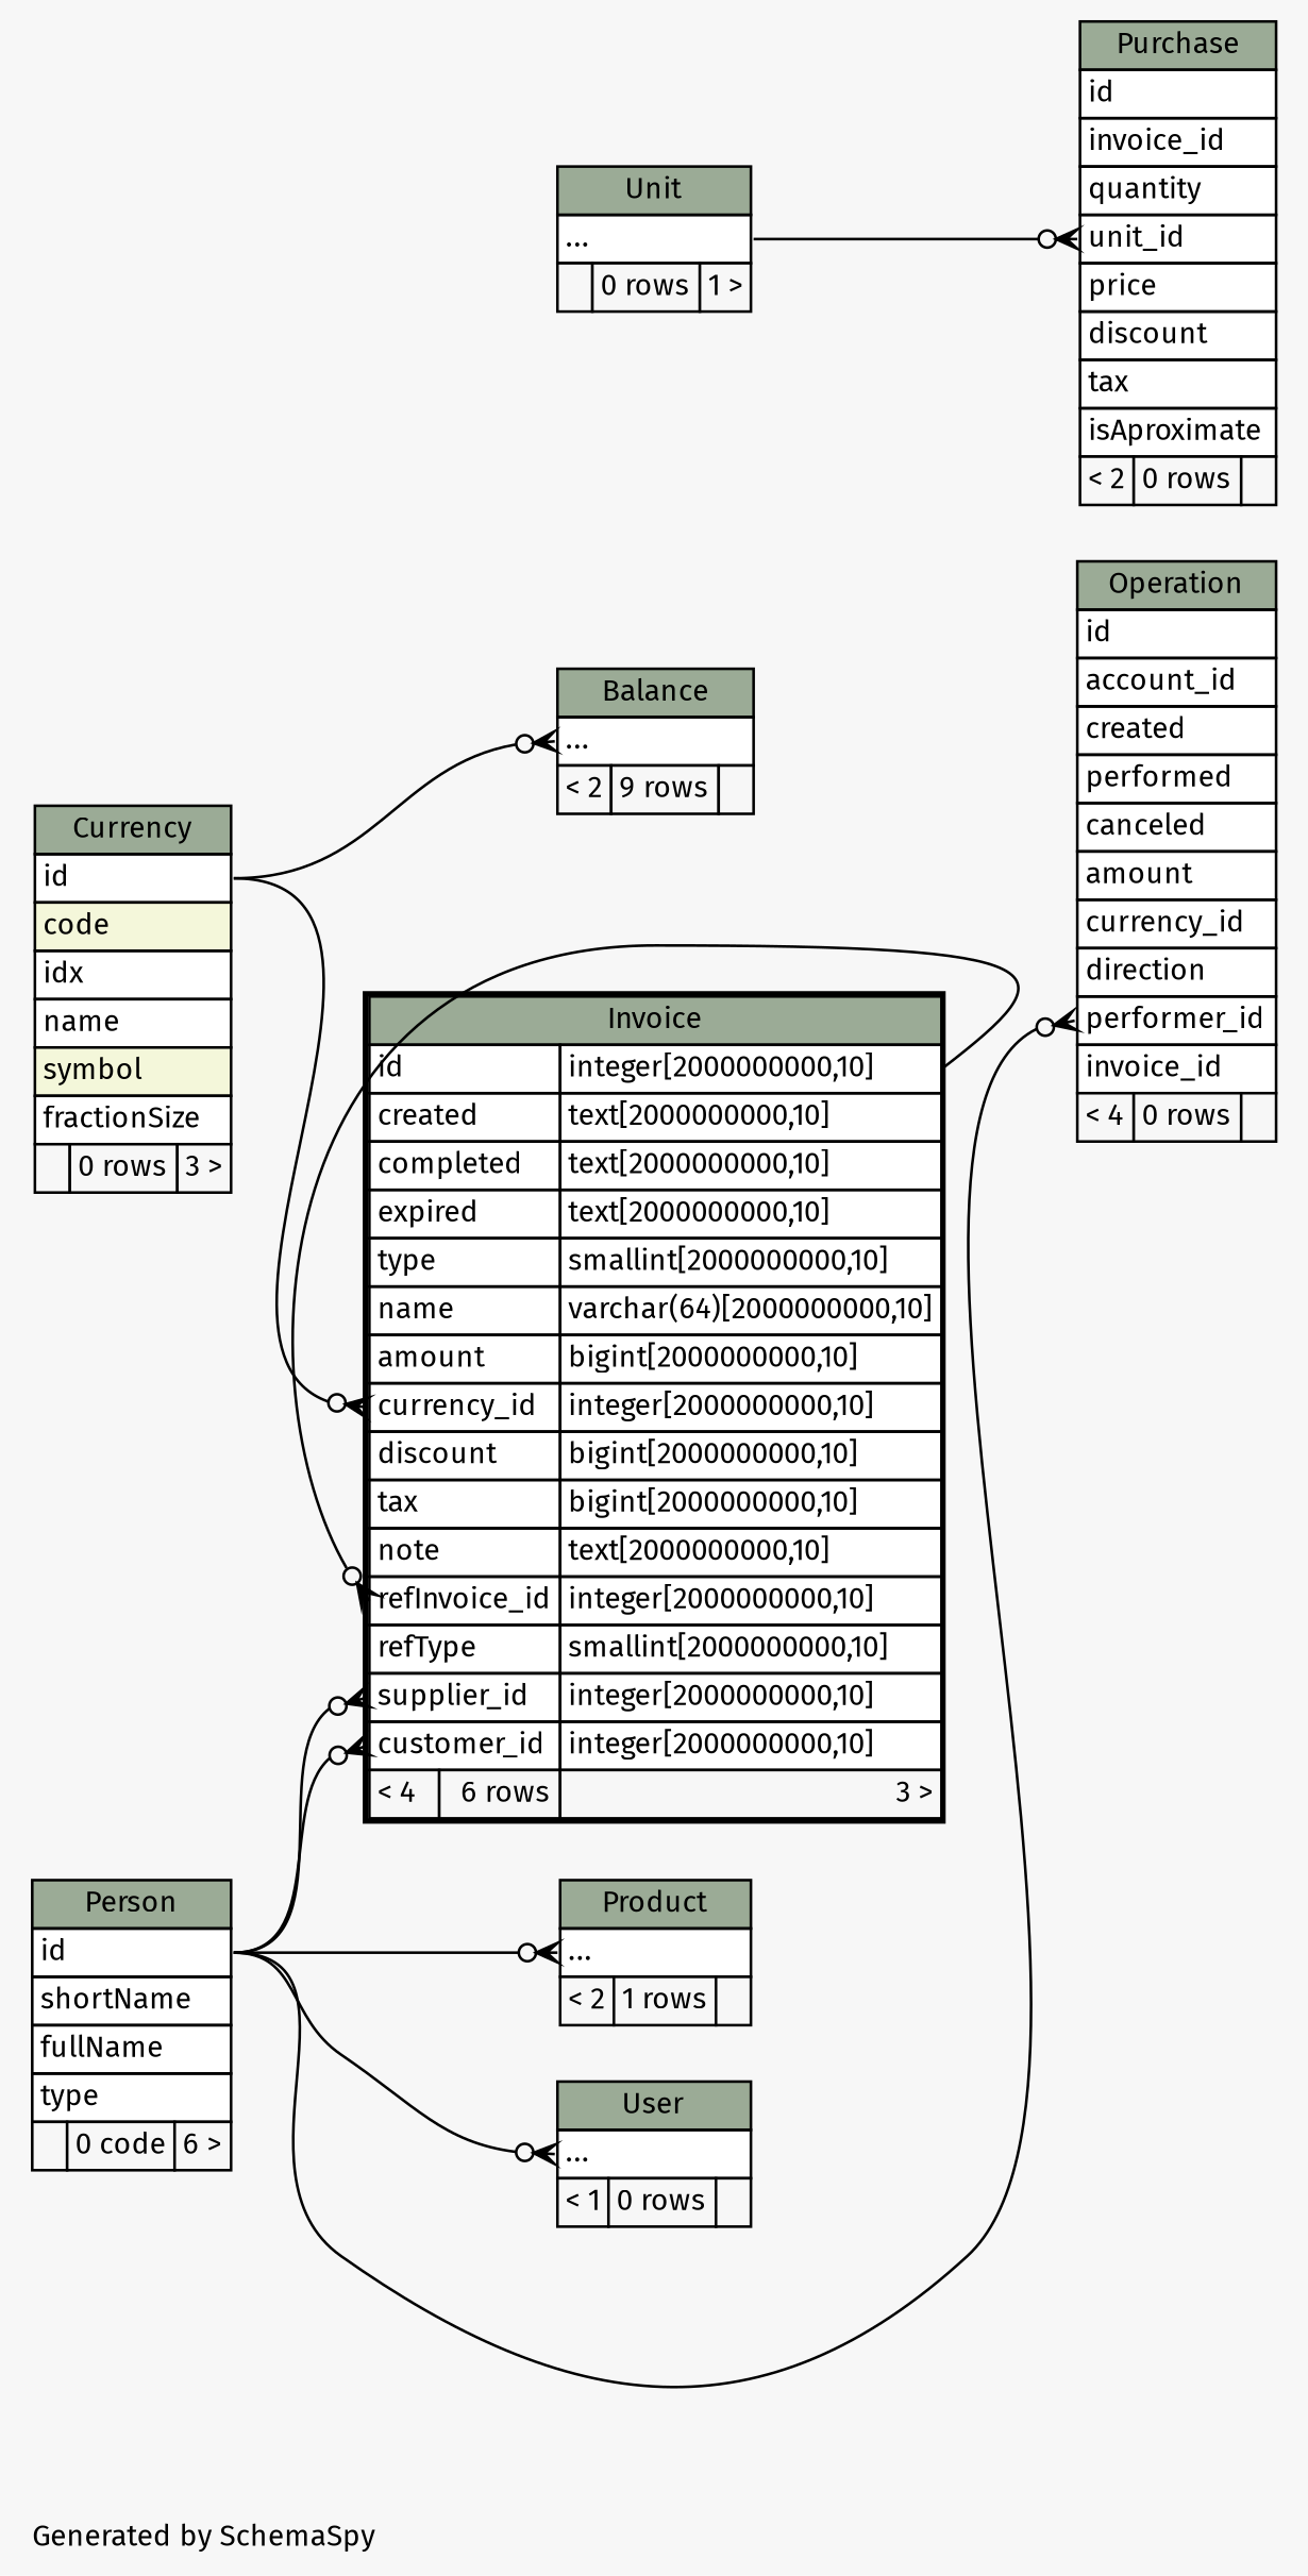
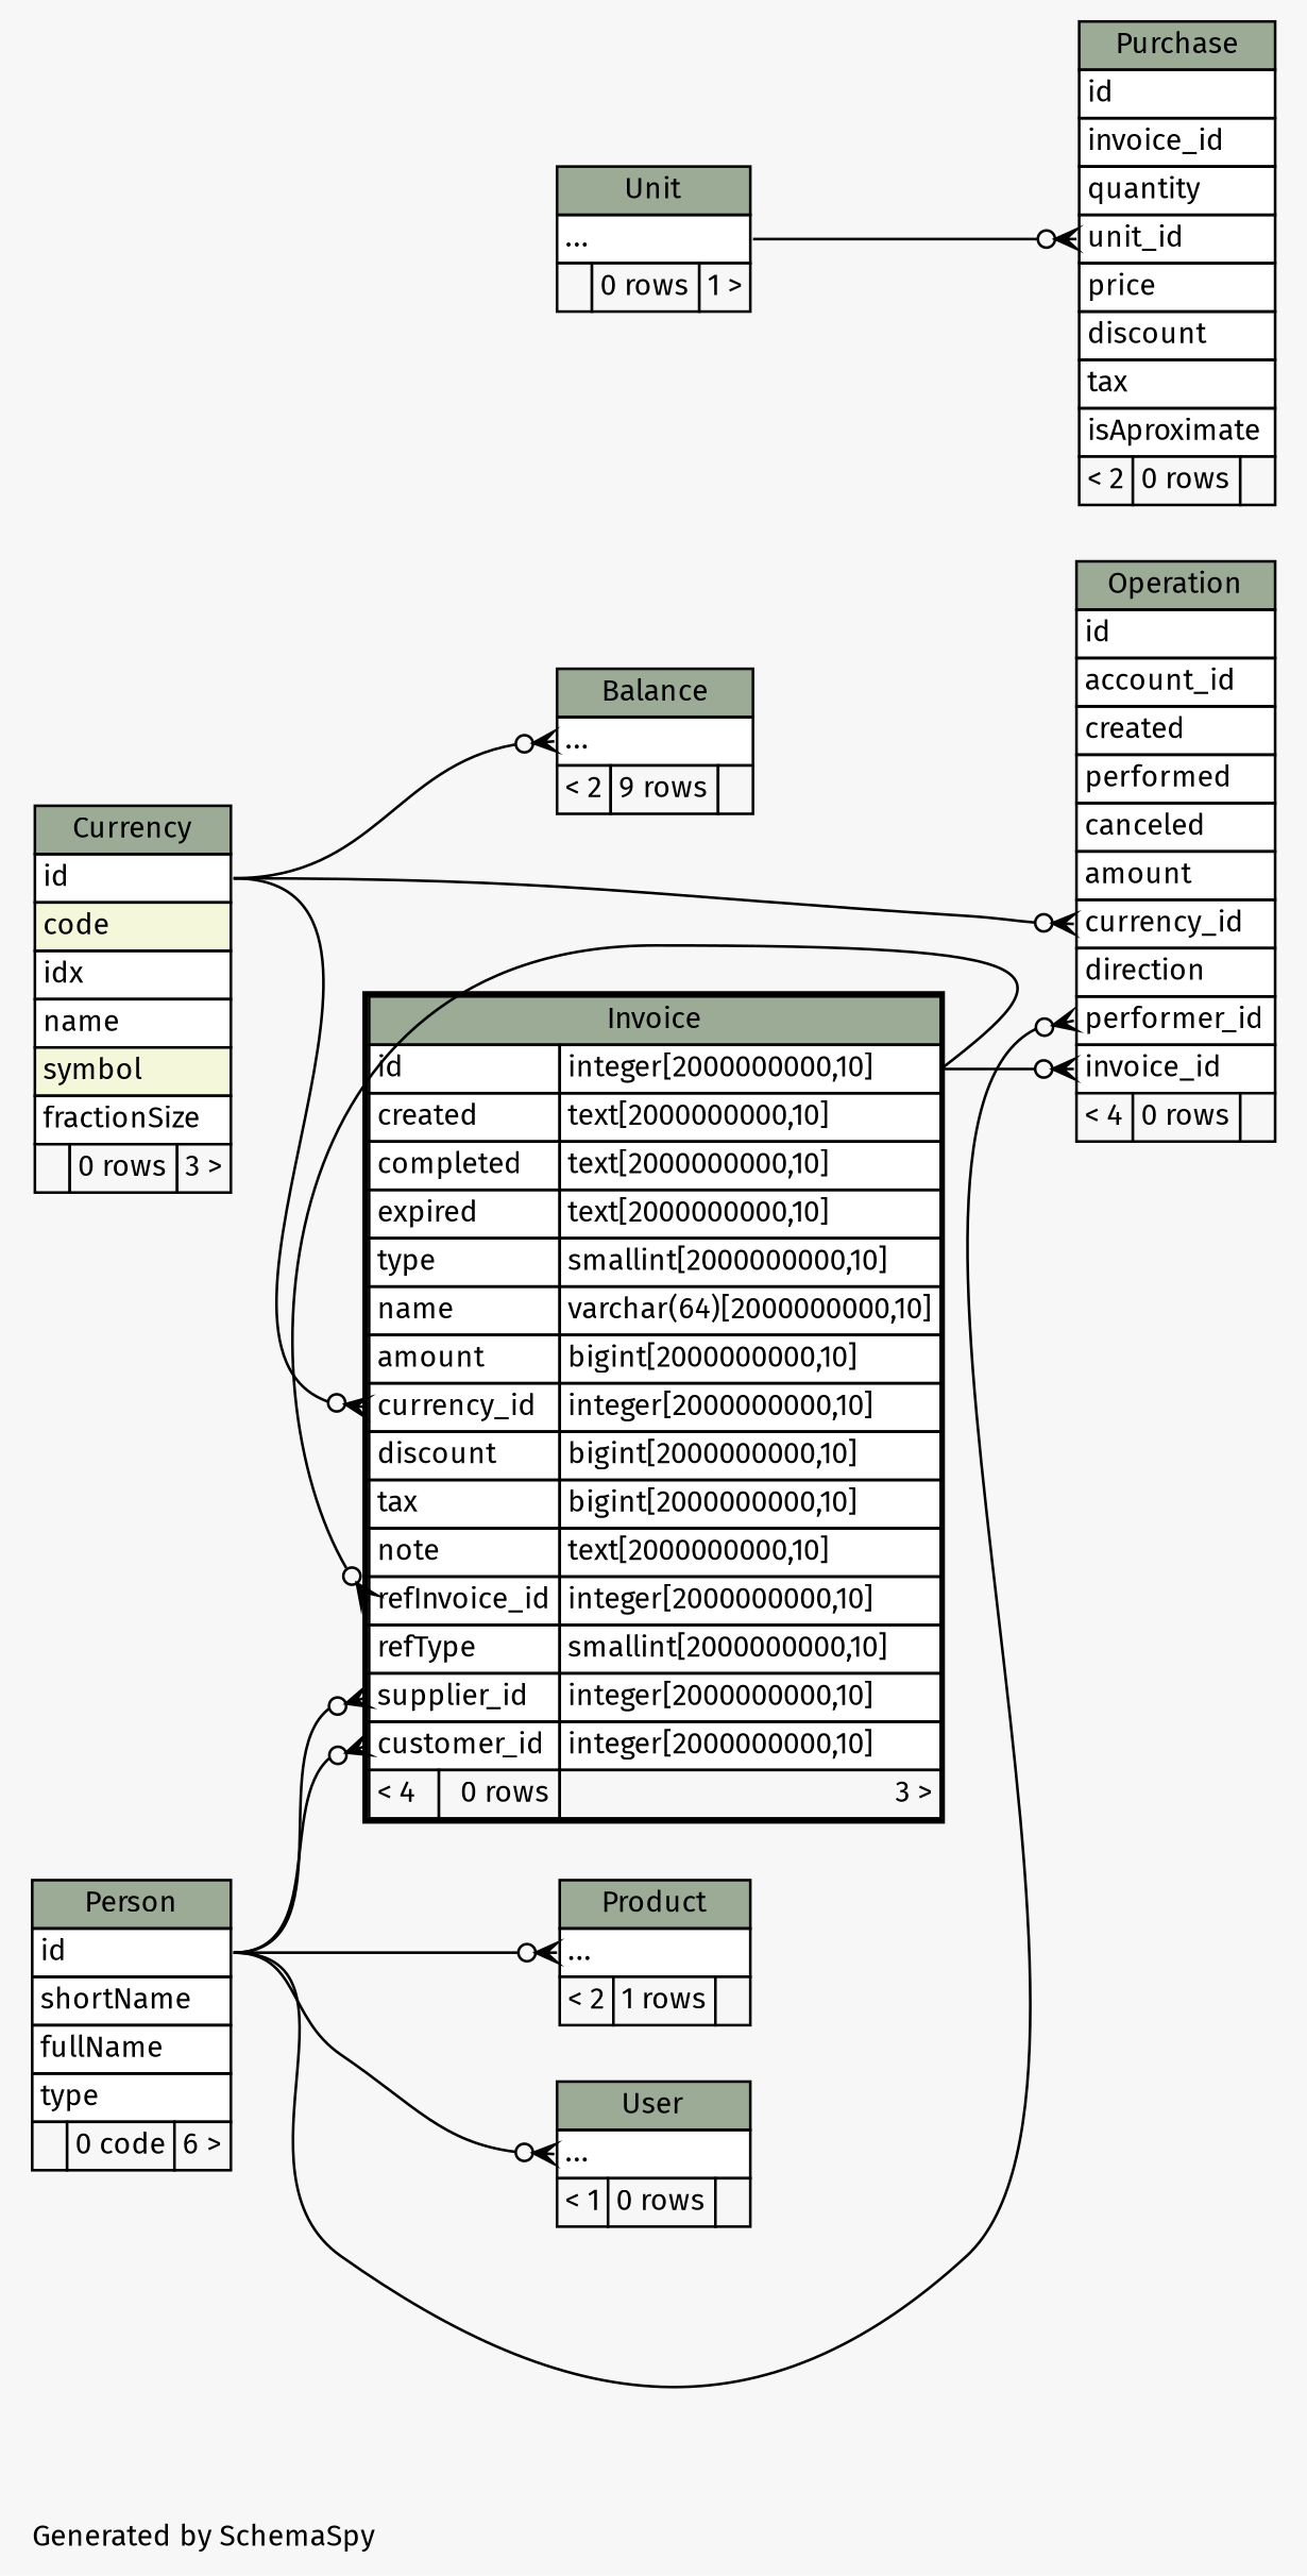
  digraph {
    bgcolor="#f7f7f7"
    fontname="Fira Sans"
    fontsize=11
    label="\nGenerated by SchemaSpy"
    labeljust=l
    nodesep=0.18
    rankdir=RL
    ranksep=0.46
    node [fontname="Fira Sans" fontsize=11 shape=plaintext]
    edge [arrowhead=none arrowsize=0.8 arrowtail=crowodot dir=back fontname="Fira Sans" headport="id:e" tailport="elipses:w"]
    n1 [label=<     <TABLE BORDER="0" CELLBORDER="1" CELLSPACING="0" BGCOLOR="#ffffff">       <TR><TD COLSPAN="3" BGCOLOR="#9bab96" ALIGN="CENTER">Person</TD></TR>       <TR><TD PORT="id" COLSPAN="3" ALIGN="LEFT">id</TD></TR>       <TR><TD PORT="shortName" COLSPAN="3" ALIGN="LEFT">shortName</TD></TR>       <TR><TD PORT="fullName" COLSPAN="3" ALIGN="LEFT">fullName</TD></TR>       <TR><TD PORT="type" COLSPAN="3" ALIGN="LEFT">type</TD></TR>       <TR><TD ALIGN="LEFT" BGCOLOR="#f7f7f7">  </TD><TD ALIGN="RIGHT" BGCOLOR="#f7f7f7">0 code</TD><TD ALIGN="RIGHT" BGCOLOR="#f7f7f7">6 &gt;</TD></TR>     </TABLE>>]
    n2 [label=<     <TABLE BORDER="0" CELLBORDER="1" CELLSPACING="0" BGCOLOR="#ffffff">       <TR><TD COLSPAN="3" BGCOLOR="#9bab96" ALIGN="CENTER">Balance</TD></TR>       <TR><TD PORT="elipses" COLSPAN="3" ALIGN="LEFT">...</TD></TR>       <TR><TD ALIGN="LEFT" BGCOLOR="#f7f7f7">&lt; 2</TD><TD ALIGN="RIGHT" BGCOLOR="#f7f7f7">9 rows</TD><TD ALIGN="RIGHT" BGCOLOR="#f7f7f7">  </TD></TR>     </TABLE>>]
    n3 [label=<     <TABLE BORDER="0" CELLBORDER="1" CELLSPACING="0" BGCOLOR="#ffffff">       <TR><TD COLSPAN="3" BGCOLOR="#9bab96" ALIGN="CENTER">Currency</TD></TR>       <TR><TD PORT="id" COLSPAN="3" ALIGN="LEFT">id</TD></TR>       <TR><TD PORT="code" COLSPAN="3" BGCOLOR="#f4f7da" ALIGN="LEFT">code</TD></TR>       <TR><TD PORT="idx" COLSPAN="3" ALIGN="LEFT">idx</TD></TR>       <TR><TD PORT="name" COLSPAN="3" ALIGN="LEFT">name</TD></TR>       <TR><TD PORT="symbol" COLSPAN="3" BGCOLOR="#f4f7da" ALIGN="LEFT">symbol</TD></TR>       <TR><TD PORT="fractionSize" COLSPAN="3" ALIGN="LEFT">fractionSize</TD></TR>       <TR><TD ALIGN="LEFT" BGCOLOR="#f7f7f7">  </TD><TD ALIGN="RIGHT" BGCOLOR="#f7f7f7">0 rows</TD><TD ALIGN="RIGHT" BGCOLOR="#f7f7f7">3 &gt;</TD></TR>     </TABLE>>]
-   n4 [label=<     <TABLE BORDER="2" CELLBORDER="1" CELLSPACING="0" BGCOLOR="#ffffff">       <TR><TD COLSPAN="3" BGCOLOR="#9bab96" ALIGN="CENTER">Invoice</TD></TR>       <TR><TD PORT="id" COLSPAN="2" ALIGN="LEFT">id</TD><TD PORT="id.type" ALIGN="LEFT">integer[2000000000,10]</TD></TR>       <TR><TD PORT="created" COLSPAN="2" ALIGN="LEFT">created</TD><TD PORT="created.type" ALIGN="LEFT">text[2000000000,10]</TD></TR>       <TR><TD PORT="completed" COLSPAN="2" ALIGN="LEFT">completed</TD><TD PORT="completed.type" ALIGN="LEFT">text[2000000000,10]</TD></TR>       <TR><TD PORT="expired" COLSPAN="2" ALIGN="LEFT">expired</TD><TD PORT="expired.type" ALIGN="LEFT">text[2000000000,10]</TD></TR>       <TR><TD PORT="type" COLSPAN="2" ALIGN="LEFT">type</TD><TD PORT="type.type" ALIGN="LEFT">smallint[2000000000,10]</TD></TR>       <TR><TD PORT="name" COLSPAN="2" ALIGN="LEFT">name</TD><TD PORT="name.type" ALIGN="LEFT">varchar(64)[2000000000,10]</TD></TR>       <TR><TD PORT="amount" COLSPAN="2" ALIGN="LEFT">amount</TD><TD PORT="amount.type" ALIGN="LEFT">bigint[2000000000,10]</TD></TR>       <TR><TD PORT="currency_id" COLSPAN="2" ALIGN="LEFT">currency_id</TD><TD PORT="currency_id.type" ALIGN="LEFT">integer[2000000000,10]</TD></TR>       <TR><TD PORT="discount" COLSPAN="2" ALIGN="LEFT">discount</TD><TD PORT="discount.type" ALIGN="LEFT">bigint[2000000000,10]</TD></TR>       <TR><TD PORT="tax" COLSPAN="2" ALIGN="LEFT">tax</TD><TD PORT="tax.type" ALIGN="LEFT">bigint[2000000000,10]</TD></TR>       <TR><TD PORT="note" COLSPAN="2" ALIGN="LEFT">note</TD><TD PORT="note.type" ALIGN="LEFT">text[2000000000,10]</TD></TR>       <TR><TD PORT="refInvoice_id" COLSPAN="2" ALIGN="LEFT">refInvoice_id</TD><TD PORT="refInvoice_id.type" ALIGN="LEFT">integer[2000000000,10]</TD></TR>       <TR><TD PORT="refType" COLSPAN="2" ALIGN="LEFT">refType</TD><TD PORT="refType.type" ALIGN="LEFT">smallint[2000000000,10]</TD></TR>       <TR><TD PORT="supplier_id" COLSPAN="2" ALIGN="LEFT">supplier_id</TD><TD PORT="supplier_id.type" ALIGN="LEFT">integer[2000000000,10]</TD></TR>       <TR><TD PORT="customer_id" COLSPAN="2" ALIGN="LEFT">customer_id</TD><TD PORT="customer_id.type" ALIGN="LEFT">integer[2000000000,10]</TD></TR>       <TR><TD ALIGN="LEFT" BGCOLOR="#f7f7f7">&lt; 4</TD><TD ALIGN="RIGHT" BGCOLOR="#f7f7f7">6 rows</TD><TD ALIGN="RIGHT" BGCOLOR="#f7f7f7">3 &gt;</TD></TR>     </TABLE>>]
+   n4 [label=<     <TABLE BORDER="2" CELLBORDER="1" CELLSPACING="0" BGCOLOR="#ffffff">       <TR><TD COLSPAN="3" BGCOLOR="#9bab96" ALIGN="CENTER">Invoice</TD></TR>       <TR><TD PORT="id" COLSPAN="2" ALIGN="LEFT">id</TD><TD PORT="id.type" ALIGN="LEFT">integer[2000000000,10]</TD></TR>       <TR><TD PORT="created" COLSPAN="2" ALIGN="LEFT">created</TD><TD PORT="created.type" ALIGN="LEFT">text[2000000000,10]</TD></TR>       <TR><TD PORT="completed" COLSPAN="2" ALIGN="LEFT">completed</TD><TD PORT="completed.type" ALIGN="LEFT">text[2000000000,10]</TD></TR>       <TR><TD PORT="expired" COLSPAN="2" ALIGN="LEFT">expired</TD><TD PORT="expired.type" ALIGN="LEFT">text[2000000000,10]</TD></TR>       <TR><TD PORT="type" COLSPAN="2" ALIGN="LEFT">type</TD><TD PORT="type.type" ALIGN="LEFT">smallint[2000000000,10]</TD></TR>       <TR><TD PORT="name" COLSPAN="2" ALIGN="LEFT">name</TD><TD PORT="name.type" ALIGN="LEFT">varchar(64)[2000000000,10]</TD></TR>       <TR><TD PORT="amount" COLSPAN="2" ALIGN="LEFT">amount</TD><TD PORT="amount.type" ALIGN="LEFT">bigint[2000000000,10]</TD></TR>       <TR><TD PORT="currency_id" COLSPAN="2" ALIGN="LEFT">currency_id</TD><TD PORT="currency_id.type" ALIGN="LEFT">integer[2000000000,10]</TD></TR>       <TR><TD PORT="discount" COLSPAN="2" ALIGN="LEFT">discount</TD><TD PORT="discount.type" ALIGN="LEFT">bigint[2000000000,10]</TD></TR>       <TR><TD PORT="tax" COLSPAN="2" ALIGN="LEFT">tax</TD><TD PORT="tax.type" ALIGN="LEFT">bigint[2000000000,10]</TD></TR>       <TR><TD PORT="note" COLSPAN="2" ALIGN="LEFT">note</TD><TD PORT="note.type" ALIGN="LEFT">text[2000000000,10]</TD></TR>       <TR><TD PORT="refInvoice_id" COLSPAN="2" ALIGN="LEFT">refInvoice_id</TD><TD PORT="refInvoice_id.type" ALIGN="LEFT">integer[2000000000,10]</TD></TR>       <TR><TD PORT="refType" COLSPAN="2" ALIGN="LEFT">refType</TD><TD PORT="refType.type" ALIGN="LEFT">smallint[2000000000,10]</TD></TR>       <TR><TD PORT="supplier_id" COLSPAN="2" ALIGN="LEFT">supplier_id</TD><TD PORT="supplier_id.type" ALIGN="LEFT">integer[2000000000,10]</TD></TR>       <TR><TD PORT="customer_id" COLSPAN="2" ALIGN="LEFT">customer_id</TD><TD PORT="customer_id.type" ALIGN="LEFT">integer[2000000000,10]</TD></TR>       <TR><TD ALIGN="LEFT" BGCOLOR="#f7f7f7">&lt; 4</TD><TD ALIGN="RIGHT" BGCOLOR="#f7f7f7">0 rows</TD><TD ALIGN="RIGHT" BGCOLOR="#f7f7f7">3 &gt;</TD></TR>     </TABLE>>]
    n5 [label=<     <TABLE BORDER="0" CELLBORDER="1" CELLSPACING="0" BGCOLOR="#ffffff">       <TR><TD COLSPAN="3" BGCOLOR="#9bab96" ALIGN="CENTER">Operation</TD></TR>       <TR><TD PORT="id" COLSPAN="3" ALIGN="LEFT">id</TD></TR>       <TR><TD PORT="account_id" COLSPAN="3" ALIGN="LEFT">account_id</TD></TR>       <TR><TD PORT="created" COLSPAN="3" ALIGN="LEFT">created</TD></TR>       <TR><TD PORT="performed" COLSPAN="3" ALIGN="LEFT">performed</TD></TR>       <TR><TD PORT="canceled" COLSPAN="3" ALIGN="LEFT">canceled</TD></TR>       <TR><TD PORT="amount" COLSPAN="3" ALIGN="LEFT">amount</TD></TR>       <TR><TD PORT="currency_id" COLSPAN="3" ALIGN="LEFT">currency_id</TD></TR>       <TR><TD PORT="direction" COLSPAN="3" ALIGN="LEFT">direction</TD></TR>       <TR><TD PORT="performer_id" COLSPAN="3" ALIGN="LEFT">performer_id</TD></TR>       <TR><TD PORT="invoice_id" COLSPAN="3" ALIGN="LEFT">invoice_id</TD></TR>       <TR><TD ALIGN="LEFT" BGCOLOR="#f7f7f7">&lt; 4</TD><TD ALIGN="RIGHT" BGCOLOR="#f7f7f7">0 rows</TD><TD ALIGN="RIGHT" BGCOLOR="#f7f7f7">  </TD></TR>     </TABLE>>]
    n6 [label=<     <TABLE BORDER="0" CELLBORDER="1" CELLSPACING="0" BGCOLOR="#ffffff">       <TR><TD COLSPAN="3" BGCOLOR="#9bab96" ALIGN="CENTER">Product</TD></TR>       <TR><TD PORT="elipses" COLSPAN="3" ALIGN="LEFT">...</TD></TR>       <TR><TD ALIGN="LEFT" BGCOLOR="#f7f7f7">&lt; 2</TD><TD ALIGN="RIGHT" BGCOLOR="#f7f7f7">1 rows</TD><TD ALIGN="RIGHT" BGCOLOR="#f7f7f7">  </TD></TR>     </TABLE>>]
    n7 [label=<     <TABLE BORDER="0" CELLBORDER="1" CELLSPACING="0" BGCOLOR="#ffffff">       <TR><TD COLSPAN="3" BGCOLOR="#9bab96" ALIGN="CENTER">Purchase</TD></TR>       <TR><TD PORT="id" COLSPAN="3" ALIGN="LEFT">id</TD></TR>       <TR><TD PORT="invoice_id" COLSPAN="3" ALIGN="LEFT">invoice_id</TD></TR>       <TR><TD PORT="quantity" COLSPAN="3" ALIGN="LEFT">quantity</TD></TR>       <TR><TD PORT="unit_id" COLSPAN="3" ALIGN="LEFT">unit_id</TD></TR>       <TR><TD PORT="price" COLSPAN="3" ALIGN="LEFT">price</TD></TR>       <TR><TD PORT="discount" COLSPAN="3" ALIGN="LEFT">discount</TD></TR>       <TR><TD PORT="tax" COLSPAN="3" ALIGN="LEFT">tax</TD></TR>       <TR><TD PORT="isAproximate" COLSPAN="3" ALIGN="LEFT">isAproximate</TD></TR>       <TR><TD ALIGN="LEFT" BGCOLOR="#f7f7f7">&lt; 2</TD><TD ALIGN="RIGHT" BGCOLOR="#f7f7f7">0 rows</TD><TD ALIGN="RIGHT" BGCOLOR="#f7f7f7">  </TD></TR>     </TABLE>>]
    n8 [label=<     <TABLE BORDER="0" CELLBORDER="1" CELLSPACING="0" BGCOLOR="#ffffff">       <TR><TD COLSPAN="3" BGCOLOR="#9bab96" ALIGN="CENTER">Unit</TD></TR>       <TR><TD PORT="elipses" COLSPAN="3" ALIGN="LEFT">...</TD></TR>       <TR><TD ALIGN="LEFT" BGCOLOR="#f7f7f7">  </TD><TD ALIGN="RIGHT" BGCOLOR="#f7f7f7">0 rows</TD><TD ALIGN="RIGHT" BGCOLOR="#f7f7f7">1 &gt;</TD></TR>     </TABLE>>]
    n9 [label=<     <TABLE BORDER="0" CELLBORDER="1" CELLSPACING="0" BGCOLOR="#ffffff">       <TR><TD COLSPAN="3" BGCOLOR="#9bab96" ALIGN="CENTER">User</TD></TR>       <TR><TD PORT="elipses" COLSPAN="3" ALIGN="LEFT">...</TD></TR>       <TR><TD ALIGN="LEFT" BGCOLOR="#f7f7f7">&lt; 1</TD><TD ALIGN="RIGHT" BGCOLOR="#f7f7f7">0 rows</TD><TD ALIGN="RIGHT" BGCOLOR="#f7f7f7">  </TD></TR>     </TABLE>>]
    n2 -> n3
    n4 -> n1 [tailport="customer_id:w"]
    n4 -> n1 [tailport="supplier_id:w"]
    n4 -> n3 [tailport="currency_id:w"]
    n4 -> n4 [headport="id.type:e" tailport="refInvoice_id:w"]
    n5 -> n1 [tailport="performer_id:w"]
+   n5 -> n3 [tailport="currency_id:w"]
+   n5 -> n4 [headport="id.type:e" tailport="invoice_id:w"]
    n6 -> n1
    n7 -> n8 [headport="elipses:e" tailport="unit_id:w"]
    n9 -> n1
  }
